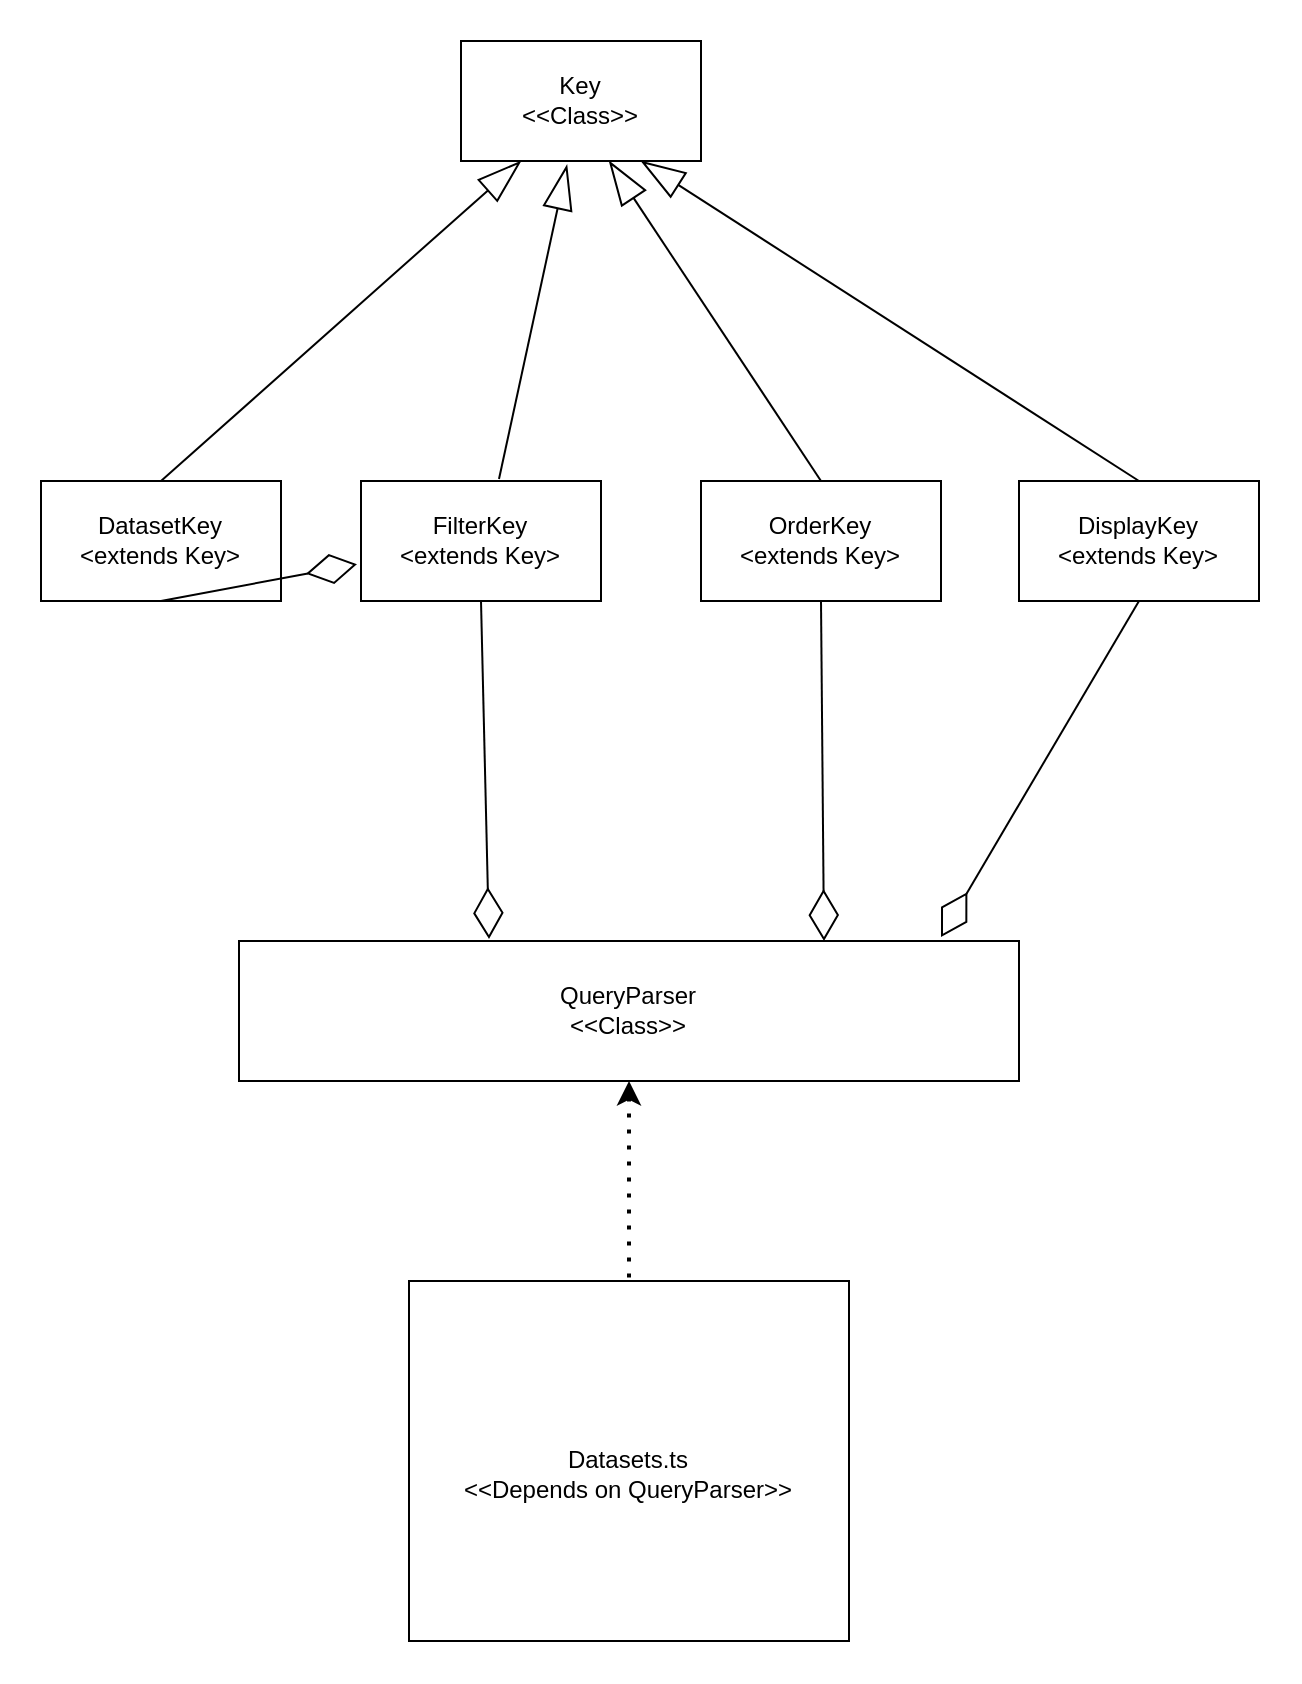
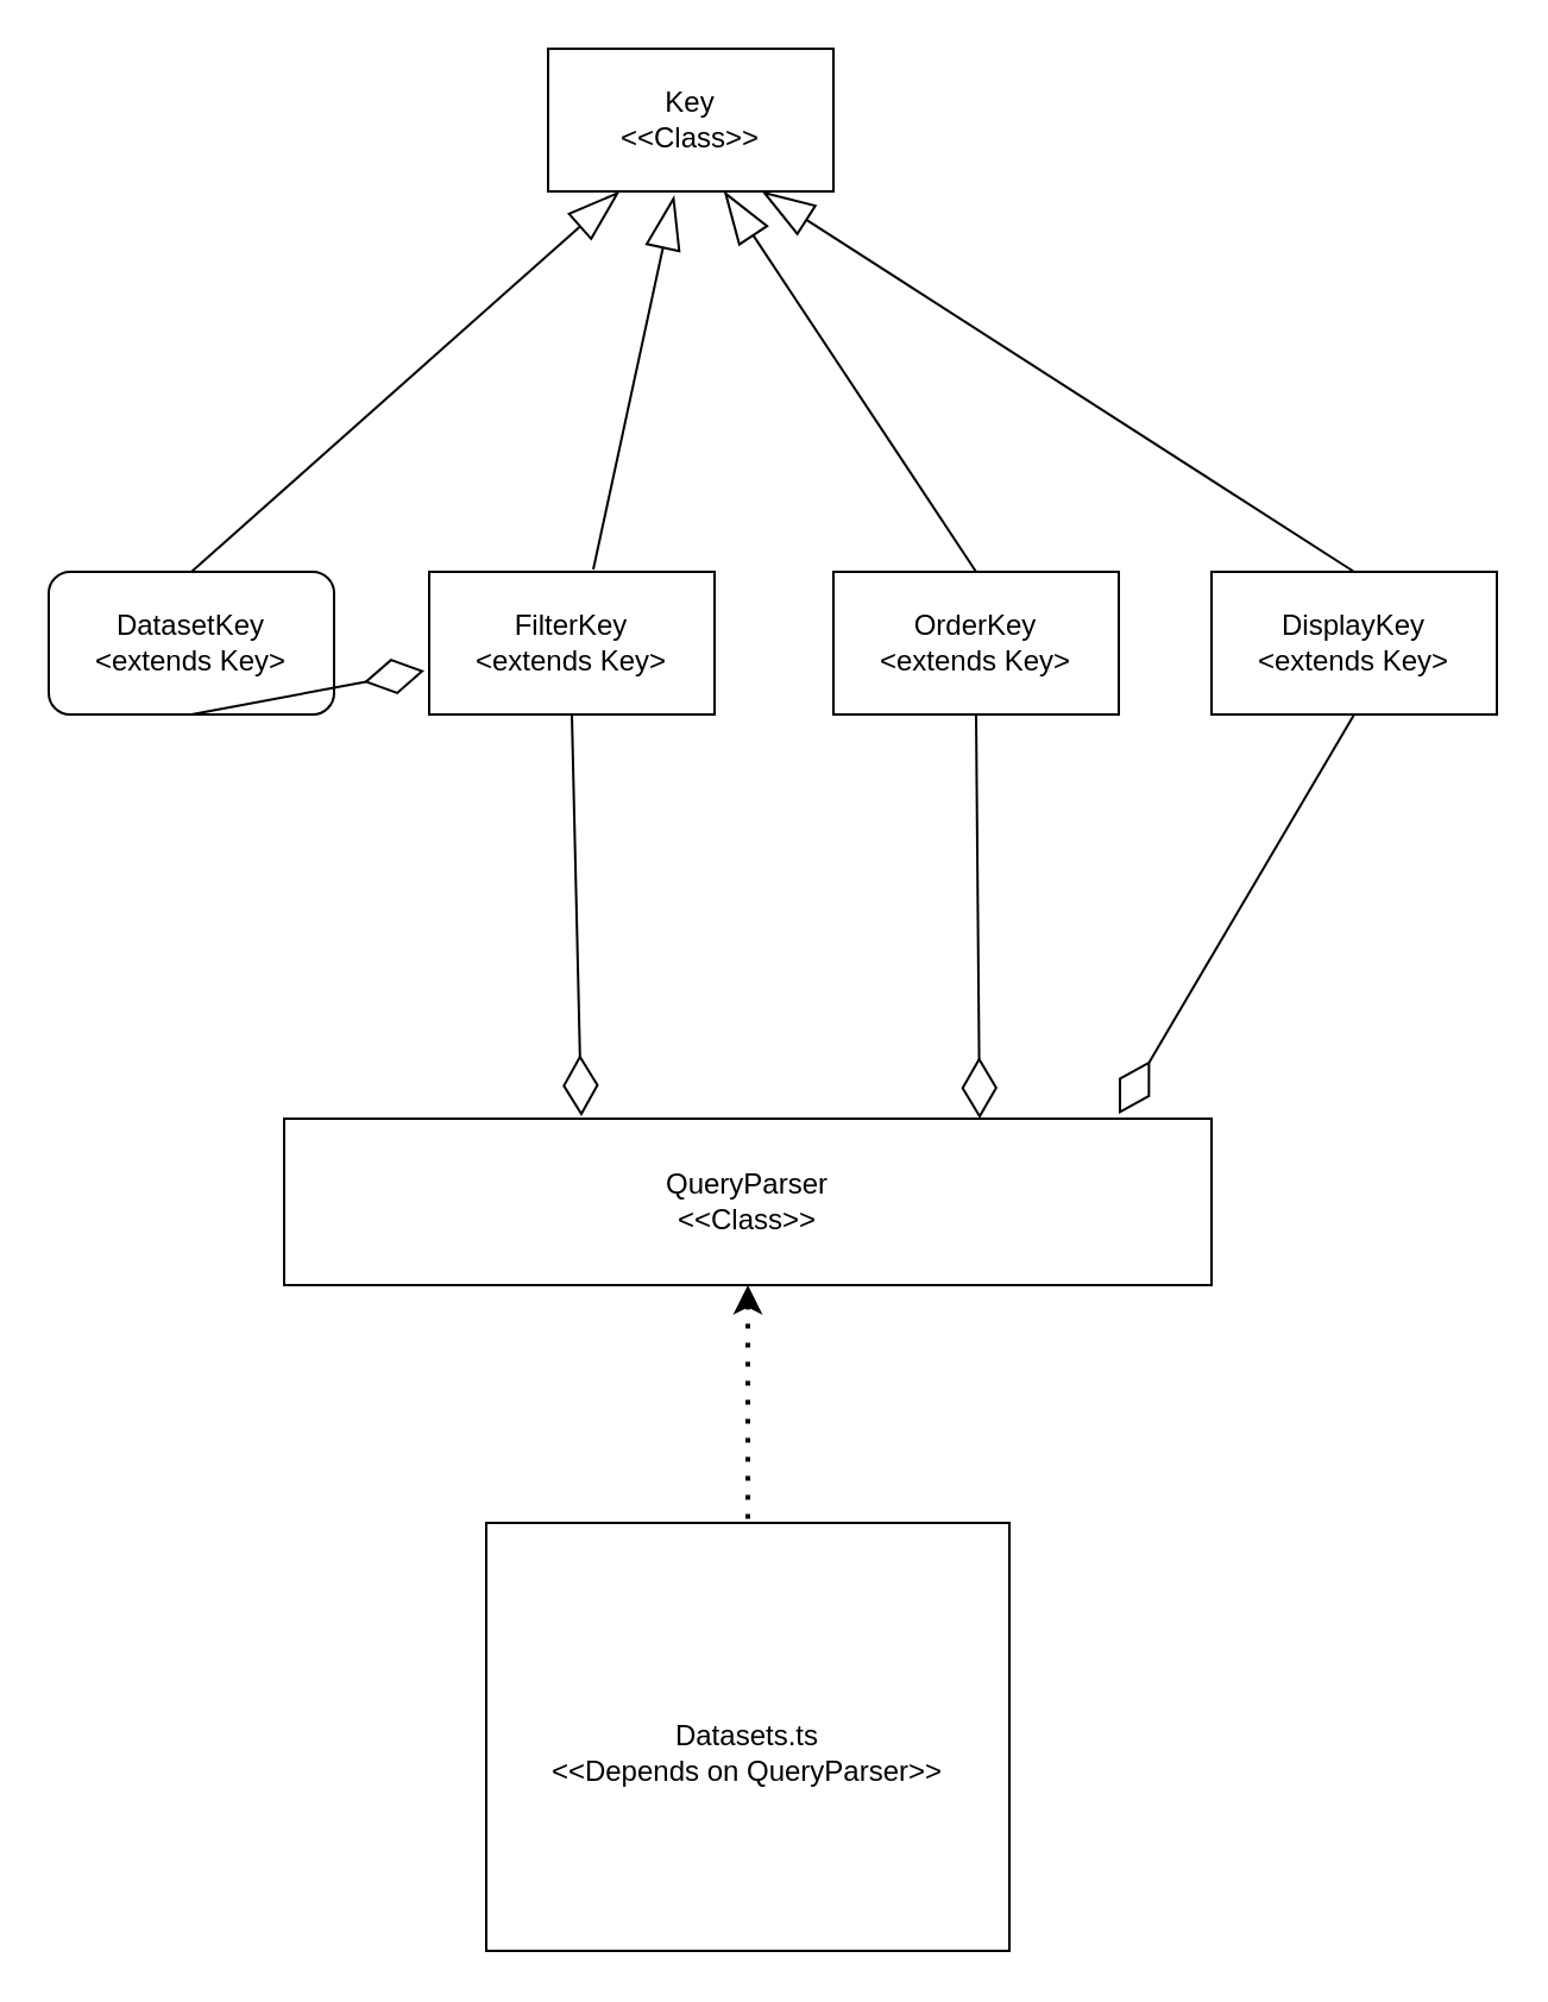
  <mxCell id="0" />
  <mxCell id="1" parent="0" />
  <mxCell id="2" value="Key&lt;br&gt;&amp;lt;&amp;lt;Class&amp;gt;&amp;gt;" style="rounded=0;whiteSpace=wrap;html=1;" vertex="1" parent="1"><mxGeometry x="230" y="20" width="120" height="60" as="geometry" /></mxCell>
  <mxCell id="3" value="" style="endArrow=blockThin;html=1;endFill=0;targetPerimeterSpacing=2;sourcePerimeterSpacing=2;endSize=20;exitX=0.5;exitY=0;exitDx=0;exitDy=0;entryX=0.25;entryY=1;entryDx=0;entryDy=0;" edge="1" parent="1" source="4" target="2"><mxGeometry width="50" height="50" relative="1" as="geometry"><mxPoint x="160" y="260" as="sourcePoint" /><mxPoint x="340" y="250" as="targetPoint" /></mxGeometry></mxCell>
- <mxCell id="4" value="DatasetKey&lt;br&gt;&amp;lt;extends Key&amp;gt;" style="rounded=0;whiteSpace=wrap;html=1;" vertex="1" parent="1"><mxGeometry x="20" y="240" width="120" height="60" as="geometry" /></mxCell>
+ <mxCell id="4" value="DatasetKey&lt;br&gt;&amp;lt;extends Key&amp;gt;" style="whiteSpace=wrap;html=1;rounded=1;" vertex="1" parent="1"><mxGeometry x="20" y="240" width="120" height="60" as="geometry" /></mxCell>
  <mxCell id="5" value="FilterKey&lt;br&gt;&amp;lt;extends Key&amp;gt;" style="rounded=0;whiteSpace=wrap;html=1;" vertex="1" parent="1"><mxGeometry x="180" y="240" width="120" height="60" as="geometry" /></mxCell>
  <mxCell id="6" value="OrderKey&lt;br&gt;&amp;lt;extends Key&amp;gt;" style="rounded=0;whiteSpace=wrap;html=1;" vertex="1" parent="1"><mxGeometry x="350" y="240" width="120" height="60" as="geometry" /></mxCell>
  <mxCell id="7" value="DisplayKey&lt;br&gt;&amp;lt;extends Key&amp;gt;" style="rounded=0;whiteSpace=wrap;html=1;" vertex="1" parent="1"><mxGeometry x="509" y="240" width="120" height="60" as="geometry" /></mxCell>
  <mxCell id="8" value="" style="endArrow=blockThin;html=1;endFill=0;targetPerimeterSpacing=2;sourcePerimeterSpacing=2;endSize=20;exitX=0.575;exitY=-0.017;exitDx=0;exitDy=0;exitPerimeter=0;" edge="1" parent="1" source="5" target="2"><mxGeometry width="50" height="50" relative="1" as="geometry"><mxPoint x="110" y="250" as="sourcePoint" /><mxPoint x="268" y="92" as="targetPoint" /><Array as="points"><mxPoint x="283" y="82" /></Array></mxGeometry></mxCell>
  <mxCell id="9" value="" style="endArrow=blockThin;html=1;endFill=0;targetPerimeterSpacing=2;sourcePerimeterSpacing=2;endSize=20;exitX=0.5;exitY=0;exitDx=0;exitDy=0;entryX=0.617;entryY=1;entryDx=0;entryDy=0;entryPerimeter=0;" edge="1" parent="1" source="6" target="2"><mxGeometry width="50" height="50" relative="1" as="geometry"><mxPoint x="120" y="260" as="sourcePoint" /><mxPoint x="278" y="102" as="targetPoint" /></mxGeometry></mxCell>
  <mxCell id="10" value="" style="endArrow=blockThin;html=1;endFill=0;targetPerimeterSpacing=2;sourcePerimeterSpacing=2;endSize=20;exitX=0.5;exitY=0;exitDx=0;exitDy=0;entryX=0.75;entryY=1;entryDx=0;entryDy=0;" edge="1" parent="1" source="7" target="2"><mxGeometry width="50" height="50" relative="1" as="geometry"><mxPoint x="130" y="270" as="sourcePoint" /><mxPoint x="288" y="112" as="targetPoint" /></mxGeometry></mxCell>
  <mxCell id="11" value="QueryParser&lt;br&gt;&amp;lt;&amp;lt;Class&amp;gt;&amp;gt;" style="rounded=0;whiteSpace=wrap;html=1;" vertex="1" parent="1"><mxGeometry x="119" y="470" width="390" height="70" as="geometry" /></mxCell>
  <mxCell id="12" value="" style="endArrow=diamondThin;html=1;endSize=23;sourcePerimeterSpacing=2;targetPerimeterSpacing=2;exitX=0.5;exitY=1;exitDx=0;exitDy=0;endFill=0;" edge="1" parent="1" source="4" target="5"><mxGeometry width="50" height="50" relative="1" as="geometry"><mxPoint x="290" y="490" as="sourcePoint" /><mxPoint x="150" y="460" as="targetPoint" /></mxGeometry></mxCell>
  <mxCell id="13" value="" style="endArrow=diamondThin;html=1;endSize=23;sourcePerimeterSpacing=2;targetPerimeterSpacing=2;exitX=0.5;exitY=1;exitDx=0;exitDy=0;endFill=0;" edge="1" parent="1" source="5"><mxGeometry width="50" height="50" relative="1" as="geometry"><mxPoint x="110" y="310" as="sourcePoint" /><mxPoint x="244" y="469" as="targetPoint" /></mxGeometry></mxCell>
  <mxCell id="14" value="" style="endArrow=diamondThin;html=1;endSize=23;sourcePerimeterSpacing=2;targetPerimeterSpacing=2;exitX=0.5;exitY=1;exitDx=0;exitDy=0;entryX=0.75;entryY=0;entryDx=0;entryDy=0;endFill=0;" edge="1" parent="1" source="6" target="11"><mxGeometry width="50" height="50" relative="1" as="geometry"><mxPoint x="120" y="320" as="sourcePoint" /><mxPoint x="334" y="490" as="targetPoint" /></mxGeometry></mxCell>
  <mxCell id="15" value="" style="endArrow=diamondThin;html=1;endSize=23;sourcePerimeterSpacing=2;targetPerimeterSpacing=2;exitX=0.5;exitY=1;exitDx=0;exitDy=0;endFill=0;" edge="1" parent="1" source="7"><mxGeometry width="50" height="50" relative="1" as="geometry"><mxPoint x="130" y="330" as="sourcePoint" /><mxPoint x="470" y="468" as="targetPoint" /></mxGeometry></mxCell>
  <mxCell id="16" value="&lt;br&gt;Datasets.ts&lt;br&gt;&amp;lt;&amp;lt;Depends on QueryParser&amp;gt;&amp;gt;" style="rounded=0;whiteSpace=wrap;html=1;" vertex="1" parent="1"><mxGeometry x="204" y="640" width="220" height="180" as="geometry" /></mxCell>
  <mxCell id="17" value="" style="endArrow=none;dashed=1;html=1;dashPattern=1 3;strokeWidth=2;endSize=23;sourcePerimeterSpacing=2;targetPerimeterSpacing=2;entryX=0.5;entryY=0;entryDx=0;entryDy=0;exitX=0.5;exitY=1;exitDx=0;exitDy=0;startArrow=classic;startFill=1;" edge="1" parent="1" source="11" target="16"><mxGeometry width="50" height="50" relative="1" as="geometry"><mxPoint x="280" y="650" as="sourcePoint" /><mxPoint x="330" y="600" as="targetPoint" /></mxGeometry></mxCell>
